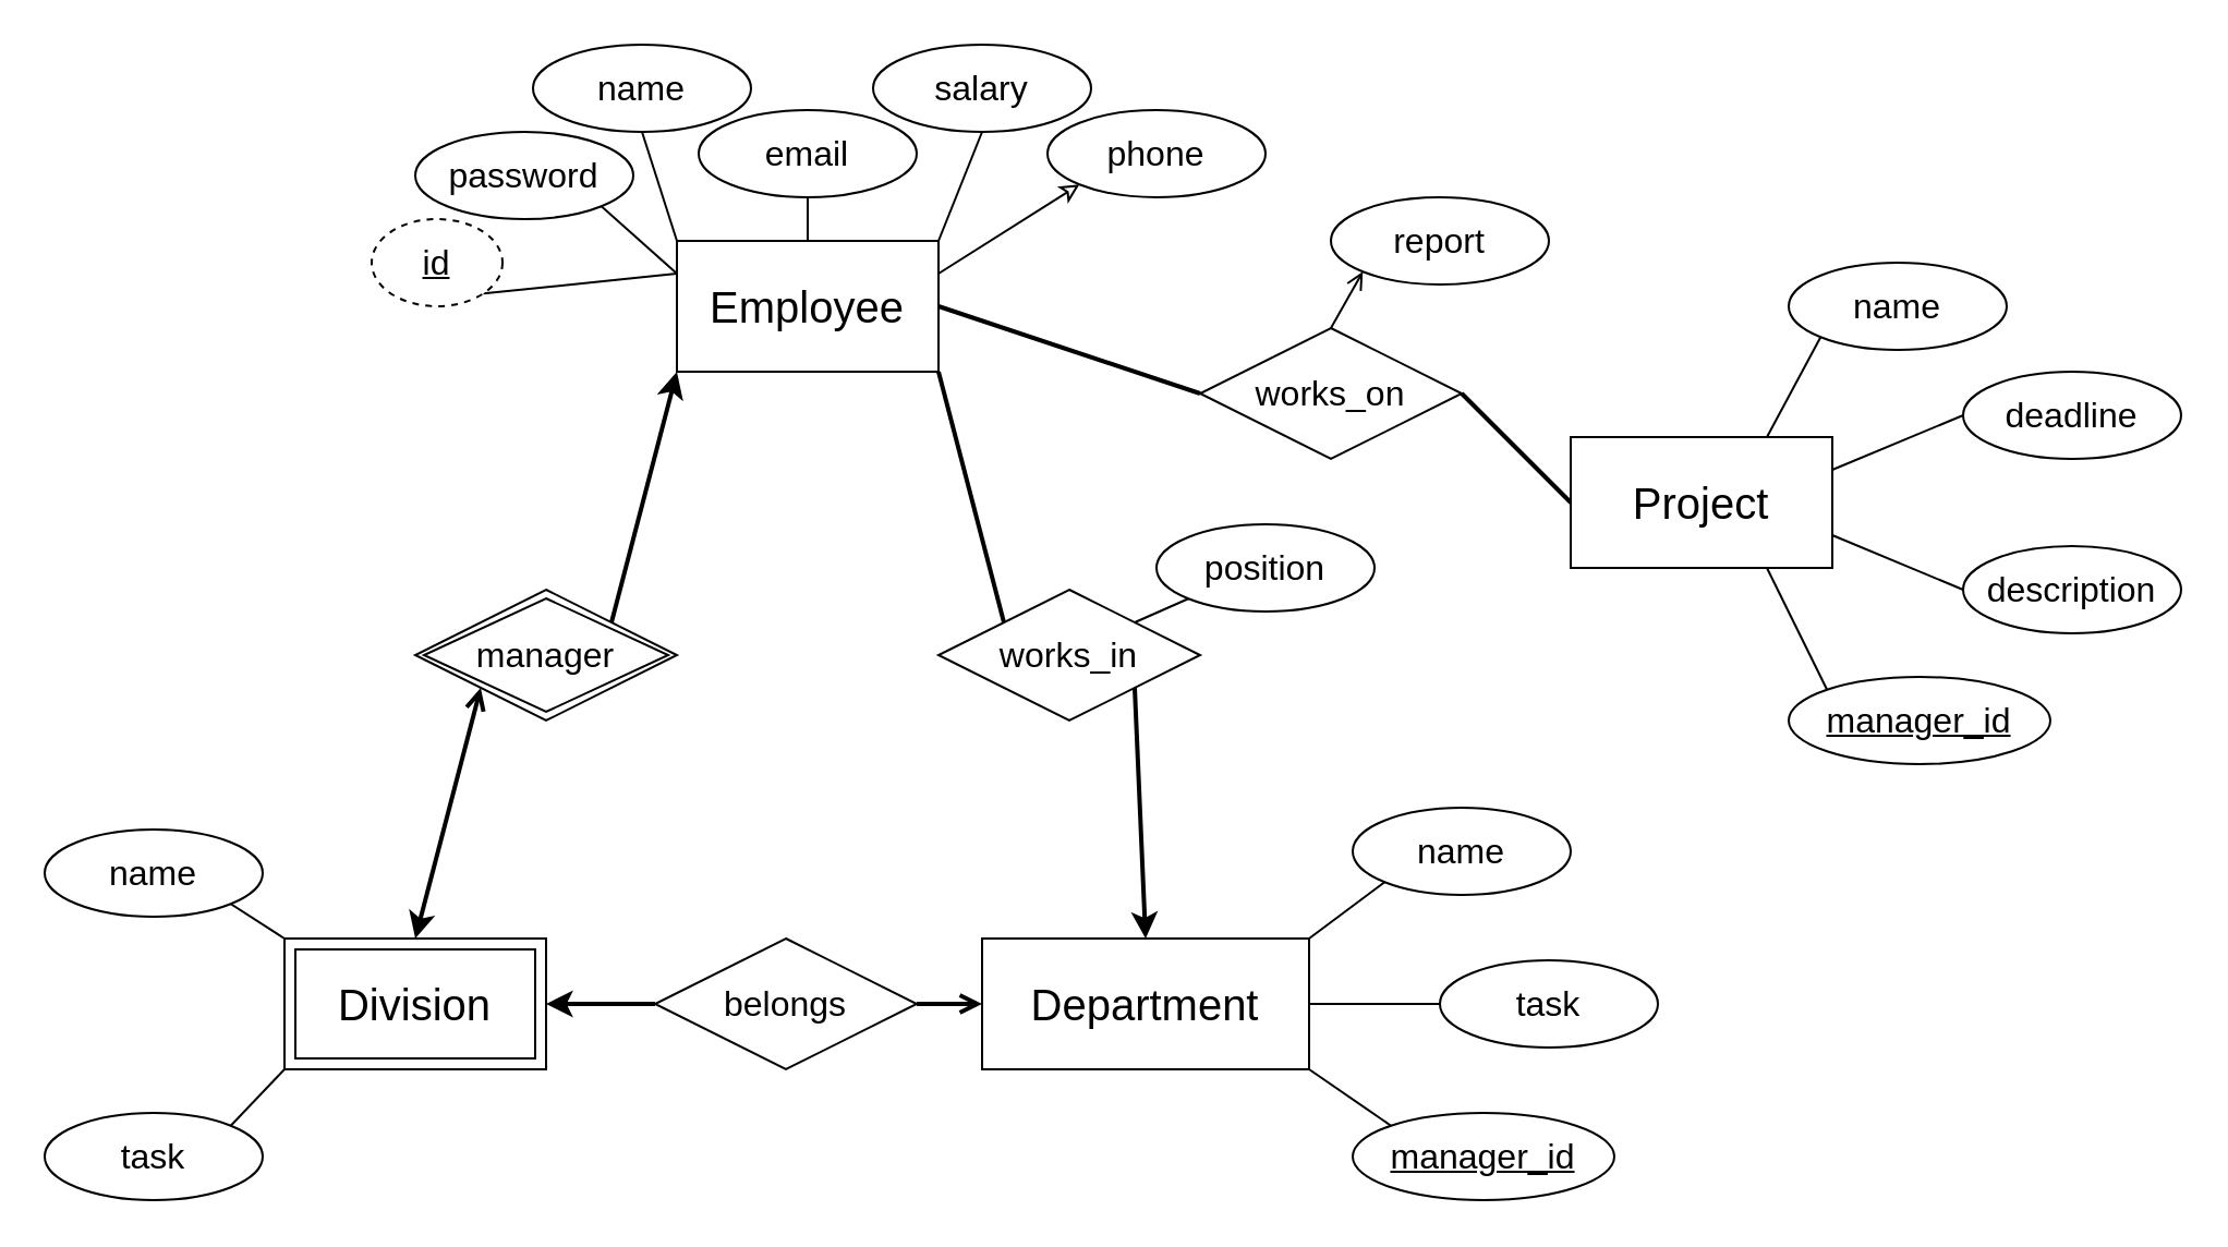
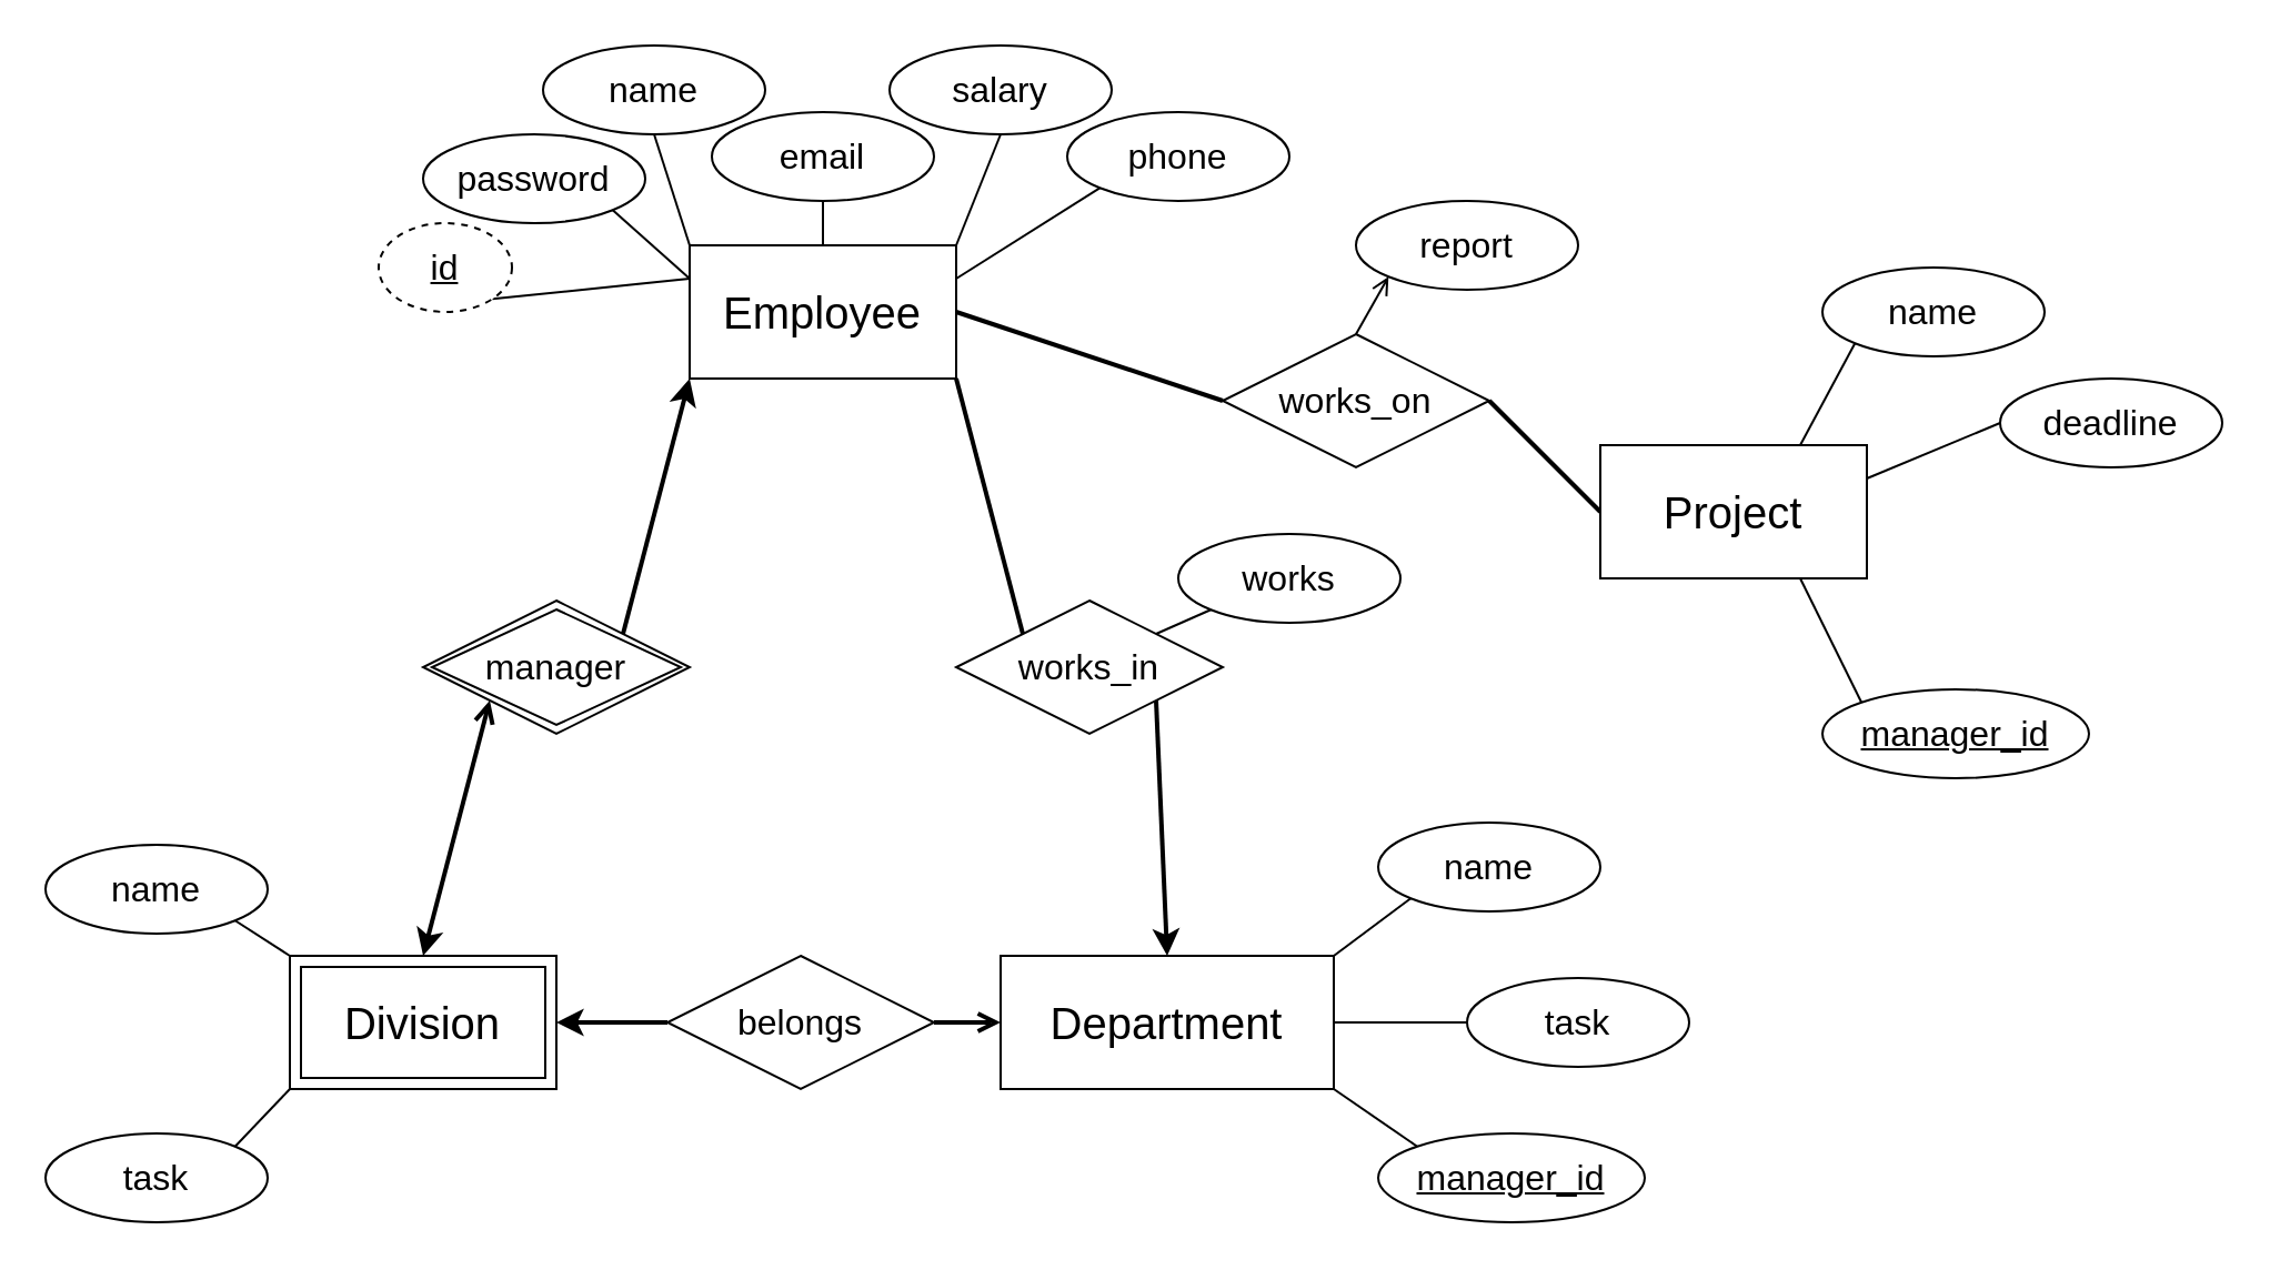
  <mxCell id="0" />
  <mxCell id="1" parent="0" />
- <mxCell id="2" style="rounded=0;orthogonalLoop=1;jettySize=auto;html=1;exitX=1;exitY=0.25;exitDx=0;exitDy=0;entryX=0;entryY=1;entryDx=0;entryDy=0;endArrow=classic;endFill=0;" edge="1" parent="1" source="4" target="27"><mxGeometry relative="1" as="geometry" /></mxCell>
+ <mxCell id="2" style="rounded=0;orthogonalLoop=1;jettySize=auto;html=1;exitX=1;exitY=0.25;exitDx=0;exitDy=0;entryX=0;entryY=1;entryDx=0;entryDy=0;endArrow=none;endFill=0;" edge="1" parent="1" source="4" target="27"><mxGeometry relative="1" as="geometry" /></mxCell>
  <mxCell id="3" style="rounded=0;orthogonalLoop=1;jettySize=auto;html=1;exitX=1;exitY=0.5;exitDx=0;exitDy=0;entryX=0;entryY=0.5;entryDx=0;entryDy=0;strokeWidth=2;endArrow=none;endFill=0;" edge="1" parent="1" source="4" target="41"><mxGeometry relative="1" as="geometry" /></mxCell>
  <mxCell id="4" value="&lt;font style=&quot;font-size: 20px;&quot;&gt;Employee&lt;/font&gt;" style="rounded=0;whiteSpace=wrap;html=1;" vertex="1" parent="1"><mxGeometry x="310" y="110" width="120" height="60" as="geometry" /></mxCell>
  <mxCell id="5" style="rounded=0;orthogonalLoop=1;jettySize=auto;html=1;exitX=0.5;exitY=0;exitDx=0;exitDy=0;entryX=0;entryY=1;entryDx=0;entryDy=0;endArrow=open;endFill=0;strokeWidth=2;startArrow=classic;startFill=1;" edge="1" parent="1" source="37" target="38"><mxGeometry relative="1" as="geometry"><mxPoint x="190" y="430" as="sourcePoint" /></mxGeometry></mxCell>
  <mxCell id="6" style="rounded=0;orthogonalLoop=1;jettySize=auto;html=1;exitX=1;exitY=0.5;exitDx=0;exitDy=0;entryX=0;entryY=0.5;entryDx=0;entryDy=0;endArrow=none;endFill=0;" edge="1" parent="1" source="9" target="30"><mxGeometry relative="1" as="geometry" /></mxCell>
  <mxCell id="7" style="rounded=0;orthogonalLoop=1;jettySize=auto;html=1;exitX=1;exitY=0;exitDx=0;exitDy=0;entryX=0;entryY=1;entryDx=0;entryDy=0;endArrow=none;endFill=0;" edge="1" parent="1" source="9" target="29"><mxGeometry relative="1" as="geometry" /></mxCell>
  <mxCell id="8" style="rounded=0;orthogonalLoop=1;jettySize=auto;html=1;exitX=1;exitY=1;exitDx=0;exitDy=0;entryX=0;entryY=0;entryDx=0;entryDy=0;endArrow=none;endFill=0;" edge="1" parent="1" source="9" target="31"><mxGeometry relative="1" as="geometry"><mxPoint x="629.038" y="525.858" as="targetPoint" /></mxGeometry></mxCell>
  <mxCell id="9" value="&lt;font style=&quot;font-size: 20px;&quot;&gt;Department&lt;/font&gt;" style="rounded=0;whiteSpace=wrap;html=1;" vertex="1" parent="1"><mxGeometry x="450" y="430" width="150" height="60" as="geometry" /></mxCell>
  <mxCell id="10" style="rounded=0;orthogonalLoop=1;jettySize=auto;html=1;exitX=1;exitY=0;exitDx=0;exitDy=0;entryX=0;entryY=1;entryDx=0;entryDy=0;endArrow=classic;endFill=1;strokeWidth=2;" edge="1" parent="1" source="38" target="4"><mxGeometry relative="1" as="geometry" /></mxCell>
  <mxCell id="11" style="rounded=0;orthogonalLoop=1;jettySize=auto;html=1;exitX=0;exitY=0;exitDx=0;exitDy=0;entryX=1;entryY=1;entryDx=0;entryDy=0;endArrow=none;endFill=0;strokeWidth=2;" edge="1" parent="1" source="14" target="4"><mxGeometry relative="1" as="geometry" /></mxCell>
  <mxCell id="12" style="rounded=0;orthogonalLoop=1;jettySize=auto;html=1;exitX=1;exitY=1;exitDx=0;exitDy=0;entryX=0.5;entryY=0;entryDx=0;entryDy=0;endArrow=classic;endFill=1;strokeWidth=2;" edge="1" parent="1" source="14" target="9"><mxGeometry relative="1" as="geometry" /></mxCell>
  <mxCell id="13" style="rounded=0;orthogonalLoop=1;jettySize=auto;html=1;exitX=1;exitY=0;exitDx=0;exitDy=0;entryX=0;entryY=1;entryDx=0;entryDy=0;endArrow=none;endFill=0;" edge="1" parent="1" source="14" target="28"><mxGeometry relative="1" as="geometry" /></mxCell>
  <mxCell id="14" value="&lt;font style=&quot;font-size: 16px;&quot;&gt;works_in&lt;/font&gt;" style="rhombus;whiteSpace=wrap;html=1;" vertex="1" parent="1"><mxGeometry x="430" y="270" width="120" height="60" as="geometry" /></mxCell>
  <mxCell id="15" style="rounded=0;orthogonalLoop=1;jettySize=auto;html=1;exitX=1;exitY=0.5;exitDx=0;exitDy=0;entryX=0;entryY=0.5;entryDx=0;entryDy=0;strokeWidth=2;endArrow=open;endFill=0;" edge="1" parent="1" source="16" target="9"><mxGeometry relative="1" as="geometry" /></mxCell>
  <mxCell id="16" value="&lt;font style=&quot;font-size: 16px;&quot;&gt;b&lt;/font&gt;&lt;span style=&quot;font-size: 16px; background-color: initial;&quot;&gt;elongs&lt;/span&gt;" style="rhombus;whiteSpace=wrap;html=1;" vertex="1" parent="1"><mxGeometry x="300" y="430" width="120" height="60" as="geometry" /></mxCell>
  <mxCell id="17" style="rounded=0;orthogonalLoop=1;jettySize=auto;html=1;exitX=1;exitY=1;exitDx=0;exitDy=0;entryX=0;entryY=0.25;entryDx=0;entryDy=0;endArrow=none;endFill=0;" edge="1" parent="1" source="20" target="4"><mxGeometry relative="1" as="geometry"><mxPoint x="229.749" y="94.142" as="sourcePoint" /></mxGeometry></mxCell>
  <mxCell id="18" style="rounded=0;orthogonalLoop=1;jettySize=auto;html=1;exitX=1;exitY=1;exitDx=0;exitDy=0;entryX=0;entryY=0.25;entryDx=0;entryDy=0;endArrow=none;endFill=0;" edge="1" parent="1" source="19" target="4"><mxGeometry relative="1" as="geometry" /></mxCell>
  <mxCell id="19" value="&lt;span style=&quot;font-size: 16px;&quot;&gt;password&lt;/span&gt;" style="ellipse;whiteSpace=wrap;html=1;align=center;" vertex="1" parent="1"><mxGeometry x="190" y="60" width="100" height="40" as="geometry" /></mxCell>
  <mxCell id="20" value="&lt;font style=&quot;font-size: 16px;&quot;&gt;id&lt;/font&gt;" style="ellipse;whiteSpace=wrap;html=1;align=center;fontStyle=4;dashed=1;" vertex="1" parent="1"><mxGeometry x="170" y="100" width="60" height="40" as="geometry" /></mxCell>
  <mxCell id="21" style="rounded=0;orthogonalLoop=1;jettySize=auto;html=1;exitX=0.5;exitY=1;exitDx=0;exitDy=0;entryX=0;entryY=0;entryDx=0;entryDy=0;endArrow=none;endFill=0;" edge="1" parent="1" source="22" target="4"><mxGeometry relative="1" as="geometry" /></mxCell>
  <mxCell id="22" value="&lt;span style=&quot;font-size: 16px;&quot;&gt;name&lt;/span&gt;" style="ellipse;whiteSpace=wrap;html=1;align=center;" vertex="1" parent="1"><mxGeometry x="244" y="20" width="100" height="40" as="geometry" /></mxCell>
  <mxCell id="23" style="edgeStyle=orthogonalEdgeStyle;rounded=0;orthogonalLoop=1;jettySize=auto;html=1;exitX=0.5;exitY=1;exitDx=0;exitDy=0;entryX=0.5;entryY=0;entryDx=0;entryDy=0;endArrow=none;endFill=0;" edge="1" parent="1" source="24" target="4"><mxGeometry relative="1" as="geometry" /></mxCell>
  <mxCell id="24" value="&lt;span style=&quot;font-size: 16px;&quot;&gt;email&lt;/span&gt;" style="ellipse;whiteSpace=wrap;html=1;align=center;" vertex="1" parent="1"><mxGeometry x="320" y="50" width="100" height="40" as="geometry" /></mxCell>
  <mxCell id="25" style="rounded=0;orthogonalLoop=1;jettySize=auto;html=1;exitX=0.5;exitY=1;exitDx=0;exitDy=0;entryX=1;entryY=0;entryDx=0;entryDy=0;endArrow=none;endFill=0;" edge="1" parent="1" source="26" target="4"><mxGeometry relative="1" as="geometry" /></mxCell>
  <mxCell id="26" value="&lt;font style=&quot;font-size: 16px;&quot;&gt;salary&lt;/font&gt;" style="ellipse;whiteSpace=wrap;html=1;align=center;" vertex="1" parent="1"><mxGeometry x="400" y="20" width="100" height="40" as="geometry" /></mxCell>
  <mxCell id="27" value="&lt;span style=&quot;font-size: 16px;&quot;&gt;phone&lt;/span&gt;" style="ellipse;whiteSpace=wrap;html=1;align=center;" vertex="1" parent="1"><mxGeometry x="480" y="50" width="100" height="40" as="geometry" /></mxCell>
- <mxCell id="28" value="&lt;span style=&quot;font-size: 16px;&quot;&gt;position&lt;/span&gt;" style="ellipse;whiteSpace=wrap;html=1;align=center;" vertex="1" parent="1"><mxGeometry x="530" y="240" width="100" height="40" as="geometry" /></mxCell>
+ <mxCell id="28" value="&lt;span style=&quot;font-size: 16px;&quot;&gt;works&lt;/span&gt;" style="ellipse;whiteSpace=wrap;html=1;align=center;" vertex="1" parent="1"><mxGeometry x="530" y="240" width="100" height="40" as="geometry" /></mxCell>
  <mxCell id="29" value="&lt;span style=&quot;font-size: 16px;&quot;&gt;name&lt;/span&gt;" style="ellipse;whiteSpace=wrap;html=1;align=center;" vertex="1" parent="1"><mxGeometry x="620" y="370" width="100" height="40" as="geometry" /></mxCell>
  <mxCell id="30" value="&lt;span style=&quot;font-size: 16px;&quot;&gt;task&lt;/span&gt;" style="ellipse;whiteSpace=wrap;html=1;align=center;" vertex="1" parent="1"><mxGeometry x="660" y="440" width="100" height="40" as="geometry" /></mxCell>
  <mxCell id="31" value="&lt;font style=&quot;font-size: 16px;&quot;&gt;manager_id&lt;/font&gt;" style="ellipse;whiteSpace=wrap;html=1;align=center;fontStyle=4;" vertex="1" parent="1"><mxGeometry x="620" y="510" width="120" height="40" as="geometry" /></mxCell>
  <mxCell id="32" style="rounded=0;orthogonalLoop=1;jettySize=auto;html=1;exitX=1;exitY=1;exitDx=0;exitDy=0;entryX=0;entryY=0;entryDx=0;entryDy=0;endArrow=none;endFill=0;" edge="1" parent="1" source="33" target="37"><mxGeometry relative="1" as="geometry" /></mxCell>
  <mxCell id="33" value="&lt;span style=&quot;font-size: 16px;&quot;&gt;name&lt;/span&gt;" style="ellipse;whiteSpace=wrap;html=1;align=center;" vertex="1" parent="1"><mxGeometry x="20" y="380" width="100" height="40" as="geometry" /></mxCell>
  <mxCell id="34" style="rounded=0;orthogonalLoop=1;jettySize=auto;html=1;exitX=1;exitY=0;exitDx=0;exitDy=0;entryX=0;entryY=1;entryDx=0;entryDy=0;endArrow=none;endFill=0;" edge="1" parent="1" source="35" target="37"><mxGeometry relative="1" as="geometry" /></mxCell>
  <mxCell id="35" value="&lt;span style=&quot;font-size: 16px;&quot;&gt;task&lt;/span&gt;" style="ellipse;whiteSpace=wrap;html=1;align=center;" vertex="1" parent="1"><mxGeometry x="20" y="510" width="100" height="40" as="geometry" /></mxCell>
  <mxCell id="36" value="" style="rounded=0;orthogonalLoop=1;jettySize=auto;html=1;exitX=0;exitY=0.5;exitDx=0;exitDy=0;strokeColor=default;strokeWidth=2;endArrow=classic;endFill=1;entryX=1;entryY=0.5;entryDx=0;entryDy=0;" edge="1" parent="1" source="16" target="37"><mxGeometry relative="1" as="geometry"><mxPoint x="520" y="460" as="sourcePoint" /><mxPoint x="430" y="460" as="targetPoint" /></mxGeometry></mxCell>
  <mxCell id="37" value="&lt;font style=&quot;font-size: 20px;&quot;&gt;Division&lt;/font&gt;" style="shape=ext;margin=3;double=1;whiteSpace=wrap;html=1;align=center;" vertex="1" parent="1"><mxGeometry x="130" y="430" width="120" height="60" as="geometry" /></mxCell>
  <mxCell id="38" value="&lt;font style=&quot;font-size: 16px;&quot;&gt;manager&lt;/font&gt;" style="shape=rhombus;double=1;perimeter=rhombusPerimeter;whiteSpace=wrap;html=1;align=center;" vertex="1" parent="1"><mxGeometry x="190" y="270" width="120" height="60" as="geometry" /></mxCell>
  <mxCell id="39" style="rounded=0;orthogonalLoop=1;jettySize=auto;html=1;exitX=1;exitY=0.5;exitDx=0;exitDy=0;entryX=0;entryY=0.5;entryDx=0;entryDy=0;strokeWidth=2;endArrow=none;endFill=0;" edge="1" parent="1" source="41" target="46"><mxGeometry relative="1" as="geometry" /></mxCell>
  <mxCell id="40" style="rounded=0;orthogonalLoop=1;jettySize=auto;html=1;exitX=0.5;exitY=0;exitDx=0;exitDy=0;entryX=0;entryY=1;entryDx=0;entryDy=0;endArrow=open;endFill=0;" edge="1" parent="1" source="41" target="47"><mxGeometry relative="1" as="geometry" /></mxCell>
  <mxCell id="41" value="&lt;font style=&quot;font-size: 16px;&quot;&gt;works_on&lt;/font&gt;" style="shape=rhombus;perimeter=rhombusPerimeter;whiteSpace=wrap;html=1;align=center;" vertex="1" parent="1"><mxGeometry x="550" y="150" width="120" height="60" as="geometry" /></mxCell>
  <mxCell id="42" style="rounded=0;orthogonalLoop=1;jettySize=auto;html=1;exitX=0.75;exitY=0;exitDx=0;exitDy=0;entryX=0;entryY=1;entryDx=0;entryDy=0;endArrow=none;endFill=0;" edge="1" parent="1" source="46" target="48"><mxGeometry relative="1" as="geometry" /></mxCell>
  <mxCell id="43" style="rounded=0;orthogonalLoop=1;jettySize=auto;html=1;exitX=1;exitY=0.25;exitDx=0;exitDy=0;entryX=0;entryY=0.5;entryDx=0;entryDy=0;endArrow=none;endFill=0;" edge="1" parent="1" source="46" target="49"><mxGeometry relative="1" as="geometry" /></mxCell>
- <mxCell id="44" style="rounded=0;orthogonalLoop=1;jettySize=auto;html=1;exitX=1;exitY=0.75;exitDx=0;exitDy=0;entryX=0;entryY=0.5;entryDx=0;entryDy=0;endArrow=none;endFill=0;" edge="1" parent="1" source="46" target="50"><mxGeometry relative="1" as="geometry" /></mxCell>
  <mxCell id="45" style="rounded=0;orthogonalLoop=1;jettySize=auto;html=1;exitX=0.75;exitY=1;exitDx=0;exitDy=0;endArrow=none;endFill=0;entryX=0;entryY=0;entryDx=0;entryDy=0;" edge="1" parent="1" source="46" target="51"><mxGeometry relative="1" as="geometry"><mxPoint x="840" y="310" as="targetPoint" /></mxGeometry></mxCell>
  <mxCell id="46" value="&lt;font style=&quot;font-size: 20px;&quot;&gt;Project&lt;/font&gt;" style="rounded=0;whiteSpace=wrap;html=1;" vertex="1" parent="1"><mxGeometry x="720" y="200" width="120" height="60" as="geometry" /></mxCell>
  <mxCell id="47" value="&lt;font style=&quot;font-size: 16px;&quot;&gt;report&lt;/font&gt;" style="ellipse;whiteSpace=wrap;html=1;align=center;" vertex="1" parent="1"><mxGeometry x="610" y="90" width="100" height="40" as="geometry" /></mxCell>
  <mxCell id="48" value="&lt;font style=&quot;font-size: 16px;&quot;&gt;name&lt;/font&gt;" style="ellipse;whiteSpace=wrap;html=1;align=center;" vertex="1" parent="1"><mxGeometry x="820" y="120" width="100" height="40" as="geometry" /></mxCell>
  <mxCell id="49" value="&lt;font style=&quot;font-size: 16px;&quot;&gt;deadline&lt;/font&gt;" style="ellipse;whiteSpace=wrap;html=1;align=center;" vertex="1" parent="1"><mxGeometry x="900" y="170" width="100" height="40" as="geometry" /></mxCell>
- <mxCell id="50" value="&lt;font style=&quot;font-size: 16px;&quot;&gt;description&lt;/font&gt;" style="ellipse;whiteSpace=wrap;html=1;align=center;" vertex="1" parent="1"><mxGeometry x="900" y="250" width="100" height="40" as="geometry" /></mxCell>
  <mxCell id="51" value="&lt;font style=&quot;font-size: 16px;&quot;&gt;manager_id&lt;/font&gt;" style="ellipse;whiteSpace=wrap;html=1;align=center;fontStyle=4;" vertex="1" parent="1"><mxGeometry x="820" y="310" width="120" height="40" as="geometry" /></mxCell>
